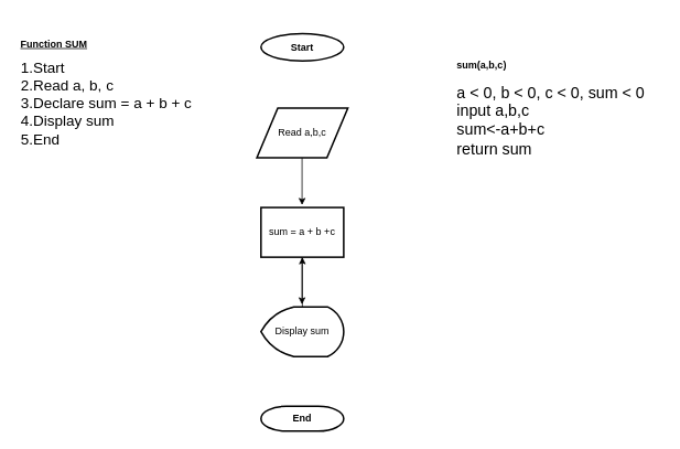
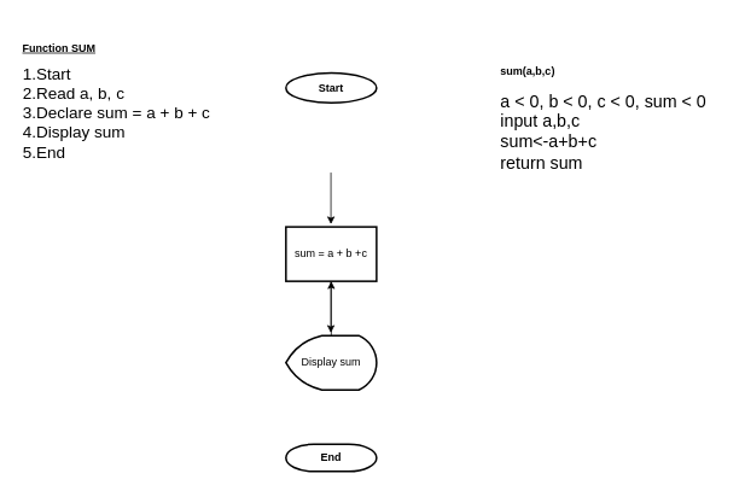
  <mxCell id="0" />
  <mxCell id="1" parent="0" />
  <mxCell id="2" value="&lt;b&gt;&lt;u&gt;Function SUM&lt;/u&gt;&lt;/b&gt;" style="text;strokeColor=none;align=center;fillColor=none;html=1;verticalAlign=middle;whiteSpace=wrap;rounded=0;" vertex="1" parent="1"><mxGeometry x="20" y="38" width="90" height="30" as="geometry" /></mxCell>
  <mxCell id="3" value="&lt;div style=&quot;font-size: 18px;&quot;&gt;&lt;span style=&quot;background-color: initial;&quot;&gt;1.Start&lt;/span&gt;&lt;br&gt;&lt;/div&gt;&lt;div style=&quot;font-size: 18px;&quot;&gt;&lt;font style=&quot;font-size: 18px;&quot;&gt;2.Read a, b, c&lt;/font&gt;&lt;/div&gt;&lt;div style=&quot;font-size: 18px;&quot;&gt;&lt;font style=&quot;font-size: 18px;&quot;&gt;3.Declare sum = a + b + c&lt;/font&gt;&lt;/div&gt;&lt;div style=&quot;font-size: 18px;&quot;&gt;&lt;font style=&quot;font-size: 18px;&quot;&gt;4.Display sum&lt;/font&gt;&lt;/div&gt;&lt;div style=&quot;font-size: 18px;&quot;&gt;&lt;font style=&quot;font-size: 18px;&quot;&gt;5.End&lt;/font&gt;&lt;/div&gt;" style="text;strokeColor=none;align=left;fillColor=none;html=1;verticalAlign=middle;whiteSpace=wrap;rounded=0;" vertex="1" parent="1"><mxGeometry x="23" y="20" width="210" height="210" as="geometry" /></mxCell>
  <mxCell id="4" value="" style="group" vertex="1" connectable="0" parent="1"><mxGeometry x="310" y="40" width="110" height="480" as="geometry" /></mxCell>
- <mxCell id="5" value="&lt;b&gt;Start&lt;/b&gt;" style="strokeWidth=2;html=1;shape=mxgraph.flowchart.start_1;whiteSpace=wrap;" vertex="1" parent="4"><mxGeometry x="5" width="100" height="33" as="geometry" /></mxCell>
- <mxCell id="6" value="Read a,b,c" style="shape=parallelogram;html=1;strokeWidth=2;perimeter=parallelogramPerimeter;whiteSpace=wrap;rounded=0;arcSize=12;size=0.23;" vertex="1" parent="4"><mxGeometry y="90" width="110" height="60" as="geometry" /></mxCell>
+ <mxCell id="5" value="&lt;b&gt;Start&lt;/b&gt;" style="strokeWidth=2;html=1;shape=mxgraph.flowchart.start_1;whiteSpace=wrap;" vertex="1" parent="4"><mxGeometry x="5" y="40" width="100" height="33" as="geometry" /></mxCell>
  <mxCell id="7" style="edgeStyle=orthogonalEdgeStyle;rounded=0;orthogonalLoop=1;jettySize=auto;html=1;" edge="1" parent="4"><mxGeometry relative="1" as="geometry"><mxPoint x="54.66" y="150" as="sourcePoint" /><mxPoint x="54.66" y="207" as="targetPoint" /></mxGeometry></mxCell>
  <mxCell id="8" value="sum = a + b +c" style="rounded=0;whiteSpace=wrap;html=1;absoluteArcSize=1;arcSize=14;strokeWidth=2;" vertex="1" parent="4"><mxGeometry x="5" y="210" width="100" height="60" as="geometry" /></mxCell>
  <mxCell id="9" style="edgeStyle=orthogonalEdgeStyle;rounded=0;orthogonalLoop=1;jettySize=auto;html=1;" edge="1" parent="4"><mxGeometry relative="1" as="geometry"><mxPoint x="54.58" y="270" as="sourcePoint" /><mxPoint x="54.58" y="327" as="targetPoint" /></mxGeometry></mxCell>
  <mxCell id="10" value="Display sum" style="strokeWidth=2;html=1;shape=mxgraph.flowchart.display;whiteSpace=wrap;" vertex="1" parent="4"><mxGeometry x="5" y="330" width="100" height="60" as="geometry" /></mxCell>
  <mxCell id="11" value="&lt;b&gt;End&lt;/b&gt;" style="strokeWidth=2;html=1;shape=mxgraph.flowchart.terminator;whiteSpace=wrap;" vertex="1" parent="4"><mxGeometry x="5" y="450" width="100" height="30" as="geometry" /></mxCell>
  <mxCell id="12" style="edgeStyle=orthogonalEdgeStyle;rounded=0;orthogonalLoop=1;jettySize=auto;html=1;" edge="1" parent="4" source="10" target="8"><mxGeometry relative="1" as="geometry" /></mxCell>
  <mxCell id="13" value="&lt;div&gt;&lt;b&gt;&lt;br&gt;&lt;/b&gt;&lt;/div&gt;&lt;b&gt;&lt;div&gt;&lt;b&gt;&lt;br&gt;&lt;/b&gt;&lt;/div&gt;&lt;div&gt;&lt;b&gt;&lt;br&gt;&lt;/b&gt;&lt;/div&gt;&lt;div&gt;&lt;b&gt;&lt;br&gt;&lt;/b&gt;&lt;/div&gt;&lt;div&gt;&lt;b&gt;&lt;br&gt;&lt;/b&gt;&lt;/div&gt;sum(a,b,c)&lt;/b&gt;&lt;div&gt;&lt;br&gt;&lt;/div&gt;&lt;div style=&quot;font-size: 19px;&quot;&gt;&lt;font style=&quot;font-size: 19px;&quot;&gt;a &amp;lt; 0, b &amp;lt; 0, c &amp;lt; 0, sum &amp;lt; 0&lt;/font&gt;&lt;/div&gt;&lt;div style=&quot;font-size: 19px;&quot;&gt;&lt;font style=&quot;font-size: 19px;&quot;&gt;input a,b,c&lt;/font&gt;&lt;/div&gt;&lt;div style=&quot;font-size: 19px;&quot;&gt;sum&amp;lt;-a+b+c&lt;/div&gt;&lt;div style=&quot;font-size: 19px;&quot;&gt;return sum&lt;/div&gt;&lt;div style=&quot;font-size: 19px;&quot;&gt;&lt;br&gt;&lt;/div&gt;&lt;div style=&quot;font-size: 19px;&quot;&gt;&lt;br&gt;&lt;/div&gt;&lt;div&gt;&lt;br&gt;&lt;/div&gt;&lt;div&gt;&lt;br&gt;&lt;/div&gt;&lt;div&gt;&lt;br&gt;&lt;/div&gt;&lt;div&gt;&lt;br&gt;&lt;/div&gt;&lt;div&gt;&lt;br&gt;&lt;/div&gt;" style="text;strokeColor=none;align=left;fillColor=none;html=1;verticalAlign=middle;whiteSpace=wrap;rounded=0;" vertex="1" parent="1"><mxGeometry x="550" y="50" width="250" height="208" as="geometry" /></mxCell>
